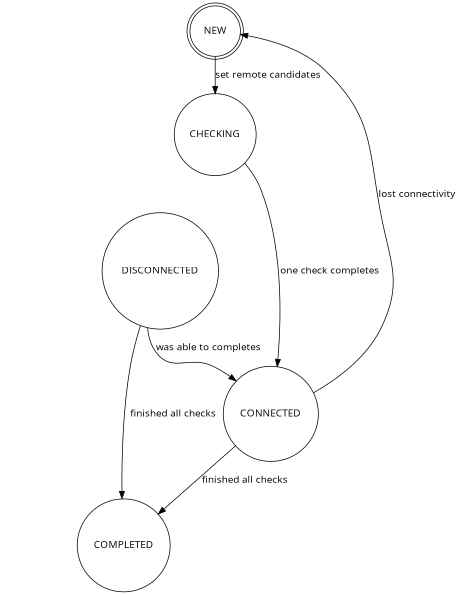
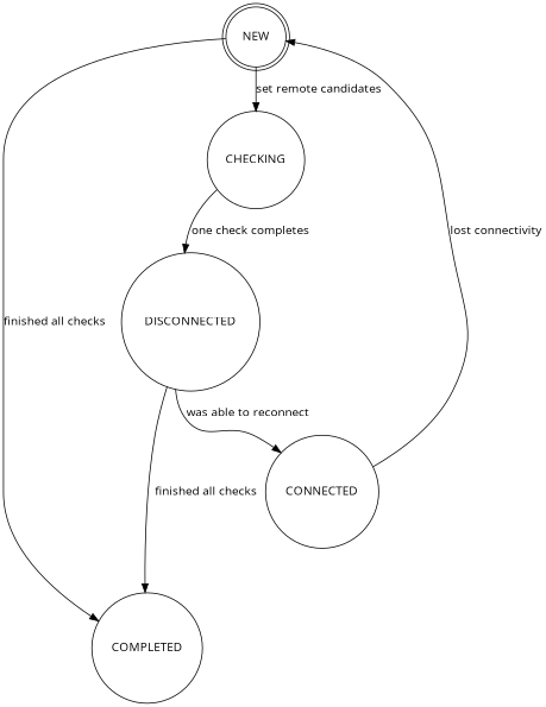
  digraph {
    fontname="Open Sans"
    node [fontname="Open Sans" shape=circle]
    edge [fontname="Open Sans"]
    NEW [shape=doublecircle]
    CHECKING
    CONNECTED
    COMPLETED
    DISCONNECTED
    NEW -> CHECKING [label="set remote candidates"]
-   CHECKING -> CONNECTED [label="one check completes"]
+   CHECKING -> DISCONNECTED [label="one check completes"]
    CONNECTED -> NEW [label="lost connectivity"]
-   CONNECTED -> COMPLETED [label="finished all checks"]
-   DISCONNECTED -> CONNECTED [label="was able to completes"]
+   NEW -> COMPLETED [label="finished all checks"]
+   DISCONNECTED -> CONNECTED [label="was able to reconnect"]
    DISCONNECTED -> COMPLETED [label="finished all checks"]
  }
